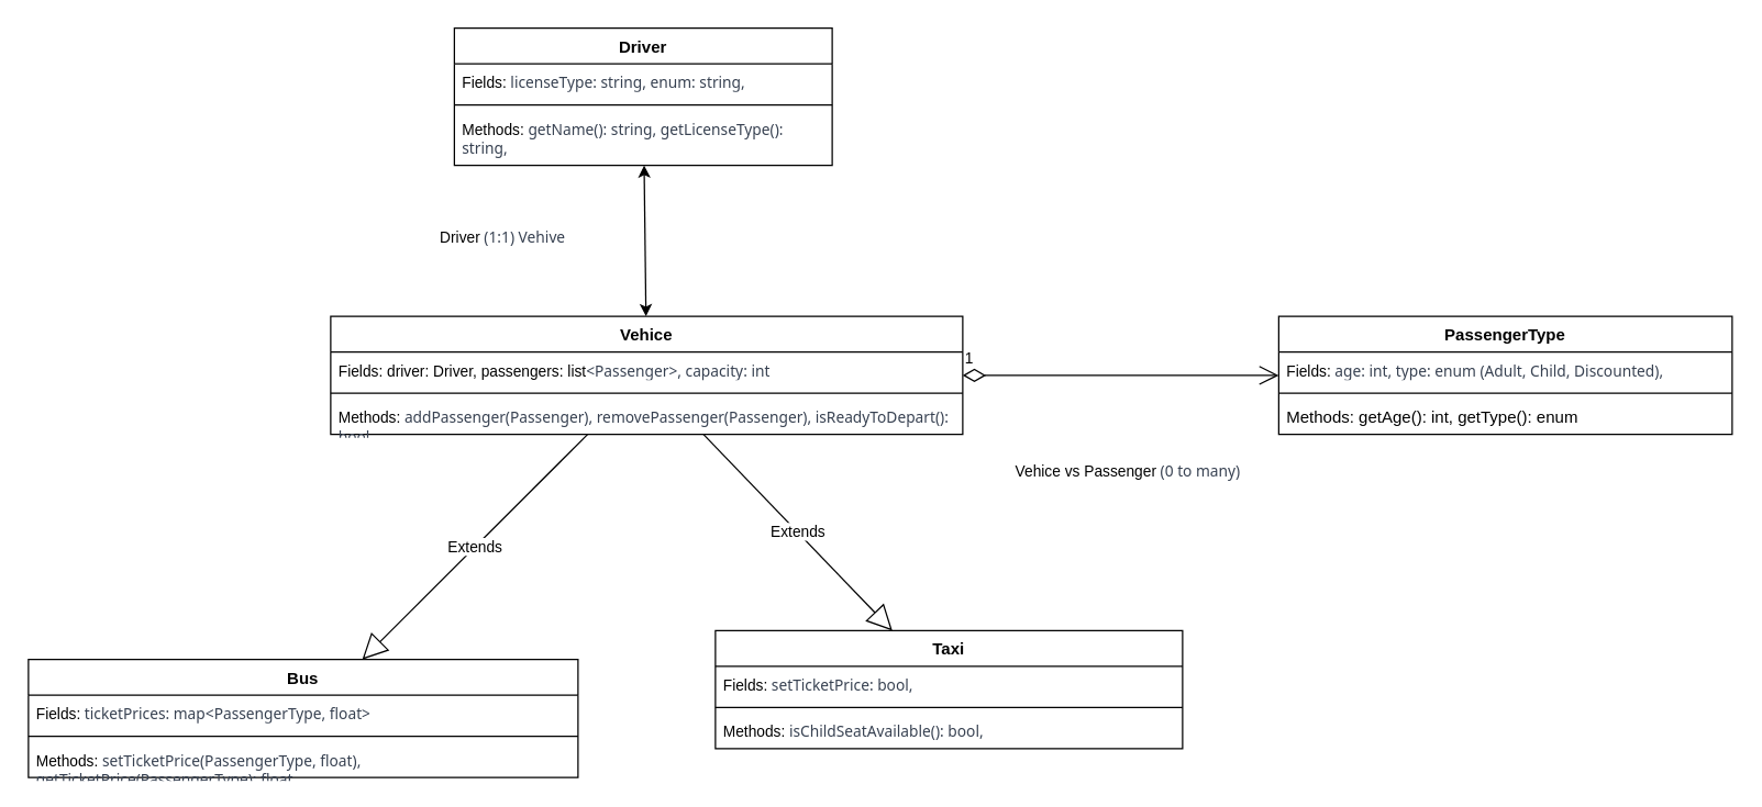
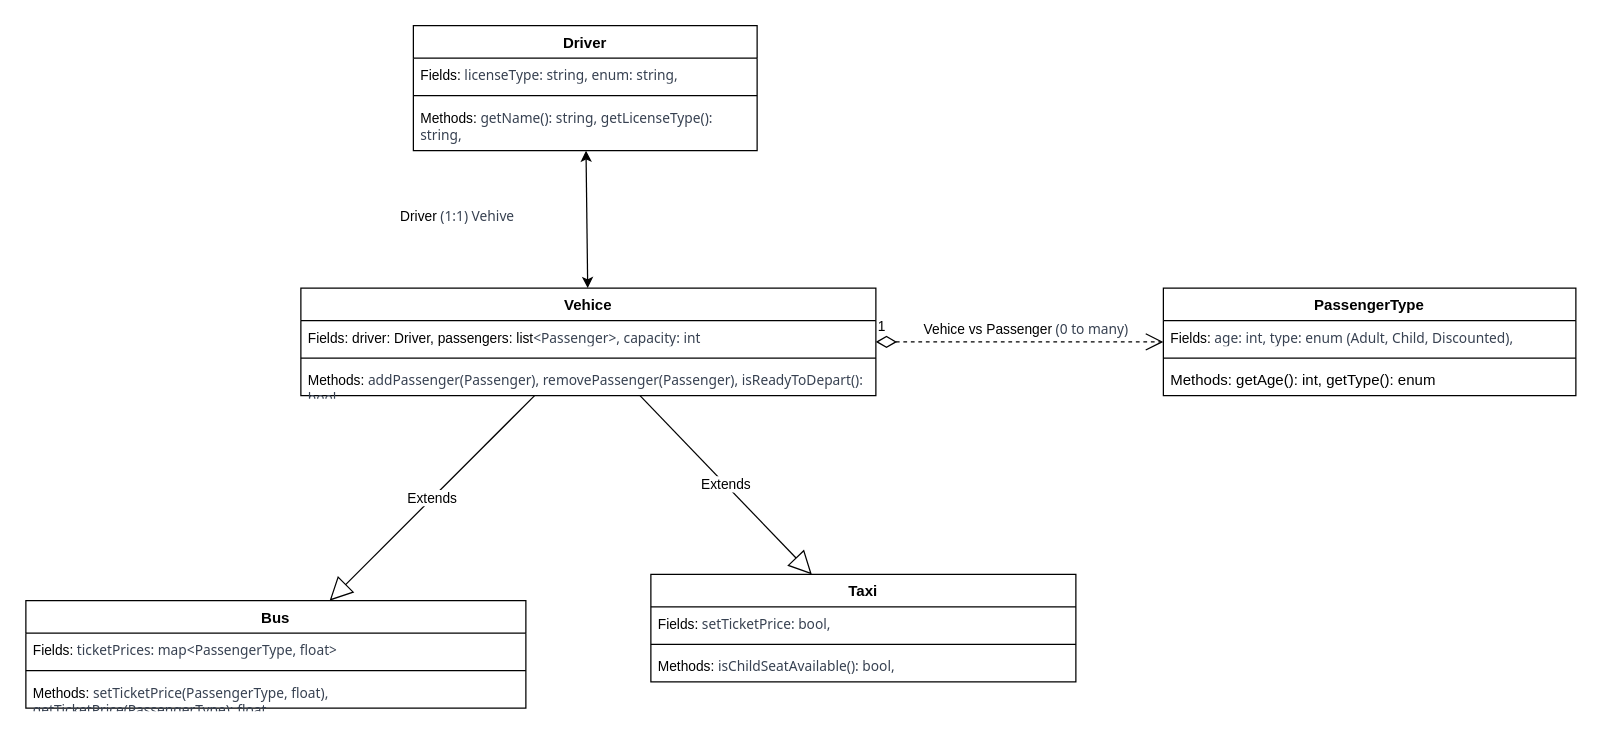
  <mxCell id="0" />
  <mxCell id="1" parent="0" />
  <mxCell id="2" value="Driver" style="swimlane;fontStyle=1;align=center;verticalAlign=top;childLayout=stackLayout;horizontal=1;startSize=26;horizontalStack=0;resizeParent=1;resizeParentMax=0;resizeLast=0;collapsible=1;marginBottom=0;whiteSpace=wrap;html=1;" vertex="1" parent="1"><mxGeometry x="330" y="20" width="275" height="100" as="geometry" /></mxCell>
  <mxCell id="3" value="&lt;font style=&quot;font-size: 11px;&quot;&gt;Fields:&lt;span style=&quot;color: rgb(55, 65, 81); font-family: Söhne, ui-sans-serif, system-ui, -apple-system, &amp;quot;Segoe UI&amp;quot;, Roboto, Ubuntu, Cantarell, &amp;quot;Noto Sans&amp;quot;, sans-serif, &amp;quot;Helvetica Neue&amp;quot;, Arial, &amp;quot;Apple Color Emoji&amp;quot;, &amp;quot;Segoe UI Emoji&amp;quot;, &amp;quot;Segoe UI Symbol&amp;quot;, &amp;quot;Noto Color Emoji&amp;quot;;&quot;&gt; licenseType: string, enum: string,&amp;nbsp;&lt;/span&gt;&lt;/font&gt;" style="text;strokeColor=none;fillColor=none;align=left;verticalAlign=top;spacingLeft=4;spacingRight=4;overflow=hidden;rotatable=0;points=[[0,0.5],[1,0.5]];portConstraint=eastwest;whiteSpace=wrap;html=1;" vertex="1" parent="2"><mxGeometry y="26" width="275" height="26" as="geometry" /></mxCell>
  <mxCell id="4" value="" style="line;strokeWidth=1;fillColor=none;align=left;verticalAlign=middle;spacingTop=-1;spacingLeft=3;spacingRight=3;rotatable=0;labelPosition=right;points=[];portConstraint=eastwest;strokeColor=inherit;" vertex="1" parent="2"><mxGeometry y="52" width="275" height="8" as="geometry" /></mxCell>
  <mxCell id="5" value="&lt;font style=&quot;font-size: 11px;&quot;&gt;Methods:&lt;span style=&quot;color: rgb(55, 65, 81); font-family: Söhne, ui-sans-serif, system-ui, -apple-system, &amp;quot;Segoe UI&amp;quot;, Roboto, Ubuntu, Cantarell, &amp;quot;Noto Sans&amp;quot;, sans-serif, &amp;quot;Helvetica Neue&amp;quot;, Arial, &amp;quot;Apple Color Emoji&amp;quot;, &amp;quot;Segoe UI Emoji&amp;quot;, &amp;quot;Segoe UI Symbol&amp;quot;, &amp;quot;Noto Color Emoji&amp;quot;;&quot;&gt; getName(): string, getLicenseType(): string,&lt;/span&gt;&lt;/font&gt;" style="text;strokeColor=none;fillColor=none;align=left;verticalAlign=top;spacingLeft=4;spacingRight=4;overflow=hidden;rotatable=0;points=[[0,0.5],[1,0.5]];portConstraint=eastwest;whiteSpace=wrap;html=1;" vertex="1" parent="2"><mxGeometry y="60" width="275" height="40" as="geometry" /></mxCell>
  <mxCell id="6" value="Bus" style="swimlane;fontStyle=1;align=center;verticalAlign=top;childLayout=stackLayout;horizontal=1;startSize=26;horizontalStack=0;resizeParent=1;resizeParentMax=0;resizeLast=0;collapsible=1;marginBottom=0;whiteSpace=wrap;html=1;" vertex="1" parent="1"><mxGeometry x="20" y="480" width="400" height="86" as="geometry" /></mxCell>
  <mxCell id="7" value="&lt;font style=&quot;font-size: 11px;&quot;&gt;Fields:&lt;span style=&quot;color: rgb(55, 65, 81); font-family: Söhne, ui-sans-serif, system-ui, -apple-system, &amp;quot;Segoe UI&amp;quot;, Roboto, Ubuntu, Cantarell, &amp;quot;Noto Sans&amp;quot;, sans-serif, &amp;quot;Helvetica Neue&amp;quot;, Arial, &amp;quot;Apple Color Emoji&amp;quot;, &amp;quot;Segoe UI Emoji&amp;quot;, &amp;quot;Segoe UI Symbol&amp;quot;, &amp;quot;Noto Color Emoji&amp;quot;;&quot;&gt; ticketPrices: map&amp;lt;PassengerType, float&amp;gt;&lt;/span&gt;&lt;/font&gt;" style="text;strokeColor=none;fillColor=none;align=left;verticalAlign=top;spacingLeft=4;spacingRight=4;overflow=hidden;rotatable=0;points=[[0,0.5],[1,0.5]];portConstraint=eastwest;whiteSpace=wrap;html=1;" vertex="1" parent="6"><mxGeometry y="26" width="400" height="26" as="geometry" /></mxCell>
  <mxCell id="8" value="" style="line;strokeWidth=1;fillColor=none;align=left;verticalAlign=middle;spacingTop=-1;spacingLeft=3;spacingRight=3;rotatable=0;labelPosition=right;points=[];portConstraint=eastwest;strokeColor=inherit;" vertex="1" parent="6"><mxGeometry y="52" width="400" height="8" as="geometry" /></mxCell>
  <mxCell id="9" value="&lt;font style=&quot;font-size: 11px;&quot;&gt;Methods:&lt;span style=&quot;color: rgb(55, 65, 81); font-family: Söhne, ui-sans-serif, system-ui, -apple-system, &amp;quot;Segoe UI&amp;quot;, Roboto, Ubuntu, Cantarell, &amp;quot;Noto Sans&amp;quot;, sans-serif, &amp;quot;Helvetica Neue&amp;quot;, Arial, &amp;quot;Apple Color Emoji&amp;quot;, &amp;quot;Segoe UI Emoji&amp;quot;, &amp;quot;Segoe UI Symbol&amp;quot;, &amp;quot;Noto Color Emoji&amp;quot;;&quot;&gt; setTicketPrice(PassengerType, float), getTicketPrice(PassengerType): float,&lt;/span&gt;&lt;/font&gt;" style="text;strokeColor=none;fillColor=none;align=left;verticalAlign=top;spacingLeft=4;spacingRight=4;overflow=hidden;rotatable=0;points=[[0,0.5],[1,0.5]];portConstraint=eastwest;whiteSpace=wrap;html=1;" vertex="1" parent="6"><mxGeometry y="60" width="400" height="26" as="geometry" /></mxCell>
  <mxCell id="10" value="Taxi" style="swimlane;fontStyle=1;align=center;verticalAlign=top;childLayout=stackLayout;horizontal=1;startSize=26;horizontalStack=0;resizeParent=1;resizeParentMax=0;resizeLast=0;collapsible=1;marginBottom=0;whiteSpace=wrap;html=1;" vertex="1" parent="1"><mxGeometry x="520" y="459" width="340" height="86" as="geometry" /></mxCell>
  <mxCell id="11" value="&lt;font style=&quot;font-size: 11px;&quot;&gt;Fields:&lt;span style=&quot;color: rgb(55, 65, 81); font-family: Söhne, ui-sans-serif, system-ui, -apple-system, &amp;quot;Segoe UI&amp;quot;, Roboto, Ubuntu, Cantarell, &amp;quot;Noto Sans&amp;quot;, sans-serif, &amp;quot;Helvetica Neue&amp;quot;, Arial, &amp;quot;Apple Color Emoji&amp;quot;, &amp;quot;Segoe UI Emoji&amp;quot;, &amp;quot;Segoe UI Symbol&amp;quot;, &amp;quot;Noto Color Emoji&amp;quot;;&quot;&gt; setTicketPrice: bool,&lt;/span&gt;&lt;/font&gt;" style="text;strokeColor=none;fillColor=none;align=left;verticalAlign=top;spacingLeft=4;spacingRight=4;overflow=hidden;rotatable=0;points=[[0,0.5],[1,0.5]];portConstraint=eastwest;whiteSpace=wrap;html=1;" vertex="1" parent="10"><mxGeometry y="26" width="340" height="26" as="geometry" /></mxCell>
  <mxCell id="12" value="" style="line;strokeWidth=1;fillColor=none;align=left;verticalAlign=middle;spacingTop=-1;spacingLeft=3;spacingRight=3;rotatable=0;labelPosition=right;points=[];portConstraint=eastwest;strokeColor=inherit;" vertex="1" parent="10"><mxGeometry y="52" width="340" height="8" as="geometry" /></mxCell>
  <mxCell id="13" value="&lt;font style=&quot;font-size: 11px;&quot;&gt;Methods:&lt;span style=&quot;color: rgb(55, 65, 81); font-family: Söhne, ui-sans-serif, system-ui, -apple-system, &amp;quot;Segoe UI&amp;quot;, Roboto, Ubuntu, Cantarell, &amp;quot;Noto Sans&amp;quot;, sans-serif, &amp;quot;Helvetica Neue&amp;quot;, Arial, &amp;quot;Apple Color Emoji&amp;quot;, &amp;quot;Segoe UI Emoji&amp;quot;, &amp;quot;Segoe UI Symbol&amp;quot;, &amp;quot;Noto Color Emoji&amp;quot;;&quot;&gt; isChildSeatAvailable(): bool, &lt;/span&gt;&lt;/font&gt;" style="text;strokeColor=none;fillColor=none;align=left;verticalAlign=top;spacingLeft=4;spacingRight=4;overflow=hidden;rotatable=0;points=[[0,0.5],[1,0.5]];portConstraint=eastwest;whiteSpace=wrap;html=1;" vertex="1" parent="10"><mxGeometry y="60" width="340" height="26" as="geometry" /></mxCell>
  <mxCell id="14" value="Vehice" style="swimlane;fontStyle=1;align=center;verticalAlign=top;childLayout=stackLayout;horizontal=1;startSize=26;horizontalStack=0;resizeParent=1;resizeParentMax=0;resizeLast=0;collapsible=1;marginBottom=0;whiteSpace=wrap;html=1;" vertex="1" parent="1"><mxGeometry x="240" y="230" width="460" height="86" as="geometry" /></mxCell>
  <mxCell id="15" value="&lt;font style=&quot;font-size: 11px;&quot;&gt;Fields: driver: Driver, passengers: list&lt;span style=&quot;color: rgb(55, 65, 81); font-family: Söhne, ui-sans-serif, system-ui, -apple-system, &amp;quot;Segoe UI&amp;quot;, Roboto, Ubuntu, Cantarell, &amp;quot;Noto Sans&amp;quot;, sans-serif, &amp;quot;Helvetica Neue&amp;quot;, Arial, &amp;quot;Apple Color Emoji&amp;quot;, &amp;quot;Segoe UI Emoji&amp;quot;, &amp;quot;Segoe UI Symbol&amp;quot;, &amp;quot;Noto Color Emoji&amp;quot;;&quot;&gt;&amp;lt;Passenger&amp;gt;&lt;/span&gt;&lt;span style=&quot;color: rgb(55, 65, 81); font-family: Söhne, ui-sans-serif, system-ui, -apple-system, &amp;quot;Segoe UI&amp;quot;, Roboto, Ubuntu, Cantarell, &amp;quot;Noto Sans&amp;quot;, sans-serif, &amp;quot;Helvetica Neue&amp;quot;, Arial, &amp;quot;Apple Color Emoji&amp;quot;, &amp;quot;Segoe UI Emoji&amp;quot;, &amp;quot;Segoe UI Symbol&amp;quot;, &amp;quot;Noto Color Emoji&amp;quot;;&quot;&gt;, capacity: int&lt;/span&gt;&lt;/font&gt;" style="text;strokeColor=none;fillColor=none;align=left;verticalAlign=top;spacingLeft=4;spacingRight=4;overflow=hidden;rotatable=0;points=[[0,0.5],[1,0.5]];portConstraint=eastwest;whiteSpace=wrap;html=1;" vertex="1" parent="14"><mxGeometry y="26" width="460" height="26" as="geometry" /></mxCell>
  <mxCell id="16" value="" style="line;strokeWidth=1;fillColor=none;align=left;verticalAlign=middle;spacingTop=-1;spacingLeft=3;spacingRight=3;rotatable=0;labelPosition=right;points=[];portConstraint=eastwest;strokeColor=inherit;" vertex="1" parent="14"><mxGeometry y="52" width="460" height="8" as="geometry" /></mxCell>
  <mxCell id="17" value="&lt;font style=&quot;font-size: 11px;&quot;&gt;Methods:&lt;span style=&quot;color: rgb(55, 65, 81); font-family: Söhne, ui-sans-serif, system-ui, -apple-system, &amp;quot;Segoe UI&amp;quot;, Roboto, Ubuntu, Cantarell, &amp;quot;Noto Sans&amp;quot;, sans-serif, &amp;quot;Helvetica Neue&amp;quot;, Arial, &amp;quot;Apple Color Emoji&amp;quot;, &amp;quot;Segoe UI Emoji&amp;quot;, &amp;quot;Segoe UI Symbol&amp;quot;, &amp;quot;Noto Color Emoji&amp;quot;;&quot;&gt; addPassenger(Passenger), removePassenger(Passenger), isReadyToDepart(): bool&lt;/span&gt;&lt;/font&gt;" style="text;strokeColor=none;fillColor=none;align=left;verticalAlign=top;spacingLeft=4;spacingRight=4;overflow=hidden;rotatable=0;points=[[0,0.5],[1,0.5]];portConstraint=eastwest;whiteSpace=wrap;html=1;" vertex="1" parent="14"><mxGeometry y="60" width="460" height="26" as="geometry" /></mxCell>
  <mxCell id="18" value="PassengerType" style="swimlane;fontStyle=1;align=center;verticalAlign=top;childLayout=stackLayout;horizontal=1;startSize=26;horizontalStack=0;resizeParent=1;resizeParentMax=0;resizeLast=0;collapsible=1;marginBottom=0;whiteSpace=wrap;html=1;" vertex="1" parent="1"><mxGeometry x="930" y="230" width="330" height="86" as="geometry" /></mxCell>
  <mxCell id="19" value="&lt;font style=&quot;font-size: 11px;&quot;&gt;Fields:&lt;span style=&quot;color: rgb(55, 65, 81); font-family: Söhne, ui-sans-serif, system-ui, -apple-system, &amp;quot;Segoe UI&amp;quot;, Roboto, Ubuntu, Cantarell, &amp;quot;Noto Sans&amp;quot;, sans-serif, &amp;quot;Helvetica Neue&amp;quot;, Arial, &amp;quot;Apple Color Emoji&amp;quot;, &amp;quot;Segoe UI Emoji&amp;quot;, &amp;quot;Segoe UI Symbol&amp;quot;, &amp;quot;Noto Color Emoji&amp;quot;;&quot;&gt; age: int, type: enum (Adult, Child, Discounted),&lt;/span&gt;&lt;/font&gt;" style="text;strokeColor=none;fillColor=none;align=left;verticalAlign=top;spacingLeft=4;spacingRight=4;overflow=hidden;rotatable=0;points=[[0,0.5],[1,0.5]];portConstraint=eastwest;whiteSpace=wrap;html=1;" vertex="1" parent="18"><mxGeometry y="26" width="330" height="26" as="geometry" /></mxCell>
  <mxCell id="20" value="" style="line;strokeWidth=1;fillColor=none;align=left;verticalAlign=middle;spacingTop=-1;spacingLeft=3;spacingRight=3;rotatable=0;labelPosition=right;points=[];portConstraint=eastwest;strokeColor=inherit;" vertex="1" parent="18"><mxGeometry y="52" width="330" height="8" as="geometry" /></mxCell>
  <mxCell id="21" value="Methods: getAge(): int, getType(): enum" style="text;strokeColor=none;fillColor=none;align=left;verticalAlign=top;spacingLeft=4;spacingRight=4;overflow=hidden;rotatable=0;points=[[0,0.5],[1,0.5]];portConstraint=eastwest;whiteSpace=wrap;html=1;" vertex="1" parent="18"><mxGeometry y="60" width="330" height="26" as="geometry" /></mxCell>
- <mxCell id="22" value="1" style="endArrow=open;html=1;endSize=12;startArrow=diamondThin;startSize=14;startFill=0;edgeStyle=orthogonalEdgeStyle;align=left;verticalAlign=bottom;rounded=0;" edge="1" parent="1" source="14" target="18"><mxGeometry x="-1" y="3" relative="1" as="geometry"><mxPoint x="500" y="240" as="sourcePoint" /><mxPoint x="660" y="240" as="targetPoint" /></mxGeometry></mxCell>
+ <mxCell id="22" value="1" style="endArrow=open;html=1;endSize=12;startArrow=diamondThin;startSize=14;startFill=0;edgeStyle=orthogonalEdgeStyle;align=left;verticalAlign=bottom;rounded=0;dashed=1;" edge="1" parent="1" source="14" target="18"><mxGeometry x="-1" y="3" relative="1" as="geometry"><mxPoint x="500" y="240" as="sourcePoint" /><mxPoint x="660" y="240" as="targetPoint" /></mxGeometry></mxCell>
  <mxCell id="23" value="Extends" style="endArrow=block;endSize=16;endFill=0;html=1;rounded=0;" edge="1" parent="1" source="14" target="6"><mxGeometry width="160" relative="1" as="geometry"><mxPoint x="110" y="340" as="sourcePoint" /><mxPoint x="240" y="350" as="targetPoint" /></mxGeometry></mxCell>
  <mxCell id="24" value="Extends" style="endArrow=block;endSize=16;endFill=0;html=1;rounded=0;" edge="1" parent="1" source="14" target="10"><mxGeometry width="160" relative="1" as="geometry"><mxPoint x="450" y="410" as="sourcePoint" /><mxPoint x="610" y="410" as="targetPoint" /></mxGeometry></mxCell>
  <mxCell id="25" value="" style="endArrow=classic;startArrow=classic;html=1;rounded=0;" edge="1" parent="1" source="14" target="2"><mxGeometry width="50" height="50" relative="1" as="geometry"><mxPoint x="320" y="160" as="sourcePoint" /><mxPoint x="370" y="110" as="targetPoint" /></mxGeometry></mxCell>
  <mxCell id="26" value="&lt;font style=&quot;font-size: 11px;&quot;&gt;Driver&lt;span style=&quot;color: rgb(55, 65, 81); font-family: Söhne, ui-sans-serif, system-ui, -apple-system, &amp;quot;Segoe UI&amp;quot;, Roboto, Ubuntu, Cantarell, &amp;quot;Noto Sans&amp;quot;, sans-serif, &amp;quot;Helvetica Neue&amp;quot;, Arial, &amp;quot;Apple Color Emoji&amp;quot;, &amp;quot;Segoe UI Emoji&amp;quot;, &amp;quot;Segoe UI Symbol&amp;quot;, &amp;quot;Noto Color Emoji&amp;quot;; text-align: left;&quot;&gt; (1:1) Vehive&lt;/span&gt;&lt;/font&gt;" style="text;html=1;align=center;verticalAlign=middle;resizable=0;points=[];autosize=1;strokeColor=none;fillColor=none;" vertex="1" parent="1"><mxGeometry x="310" y="158" width="110" height="30" as="geometry" /></mxCell>
- <mxCell id="27" value="&lt;font style=&quot;font-size: 11px;&quot;&gt;Vehice vs Passenger&lt;span style=&quot;color: rgb(55, 65, 81); font-family: Söhne, ui-sans-serif, system-ui, -apple-system, &amp;quot;Segoe UI&amp;quot;, Roboto, Ubuntu, Cantarell, &amp;quot;Noto Sans&amp;quot;, sans-serif, &amp;quot;Helvetica Neue&amp;quot;, Arial, &amp;quot;Apple Color Emoji&amp;quot;, &amp;quot;Segoe UI Emoji&amp;quot;, &amp;quot;Segoe UI Symbol&amp;quot;, &amp;quot;Noto Color Emoji&amp;quot;; text-align: left;&quot;&gt; (0 to many)&lt;/span&gt;&lt;/font&gt;" style="text;html=1;align=center;verticalAlign=middle;resizable=0;points=[];autosize=1;strokeColor=none;fillColor=none;" vertex="1" parent="1"><mxGeometry x="730" y="328" width="180" height="30" as="geometry" /></mxCell>
+ <mxCell id="27" value="&lt;font style=&quot;font-size: 11px;&quot;&gt;Vehice vs Passenger&lt;span style=&quot;color: rgb(55, 65, 81); font-family: Söhne, ui-sans-serif, system-ui, -apple-system, &amp;quot;Segoe UI&amp;quot;, Roboto, Ubuntu, Cantarell, &amp;quot;Noto Sans&amp;quot;, sans-serif, &amp;quot;Helvetica Neue&amp;quot;, Arial, &amp;quot;Apple Color Emoji&amp;quot;, &amp;quot;Segoe UI Emoji&amp;quot;, &amp;quot;Segoe UI Symbol&amp;quot;, &amp;quot;Noto Color Emoji&amp;quot;; text-align: left;&quot;&gt; (0 to many)&lt;/span&gt;&lt;/font&gt;" style="text;html=1;align=center;verticalAlign=middle;resizable=0;points=[];autosize=1;strokeColor=none;fillColor=none;" vertex="1" parent="1"><mxGeometry x="730" y="248" width="180" height="30" as="geometry" /></mxCell>
